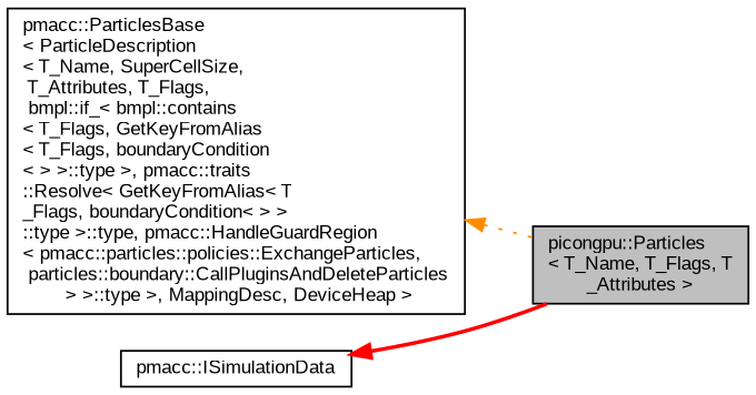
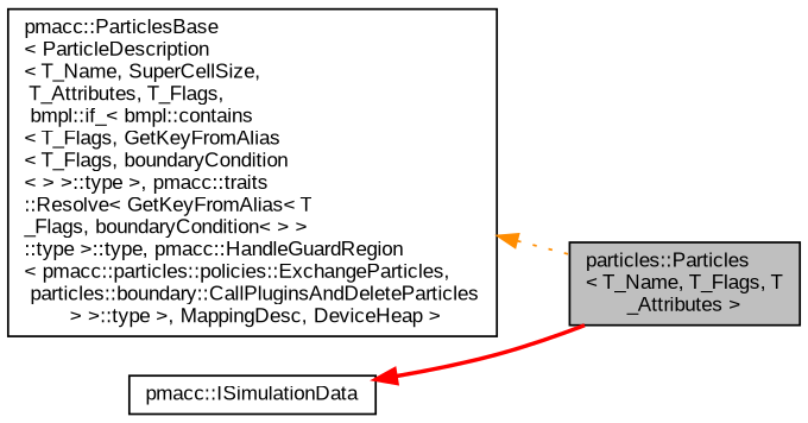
  digraph {
    fontname="Liberation Sans"
    rankdir=LR
    node [color=black fillcolor=white fontname="Liberation Sans" fontsize=10 shape=record style=filled]
    edge [dir=back fontname="Liberation Sans" fontsize=10 labelfontname=Helvetica labelfontsize=10]
-   n1 [fillcolor=grey75 fontcolor=black height=0.2 label="picongpu::Particles\l\< T_Name, T_Flags, T\l_Attributes \>" width=0.4]
+   n1 [fillcolor=grey75 fontcolor=black height=0.2 label="particles::Particles\l\< T_Name, T_Flags, T\l_Attributes \>" width=0.4]
    n2 [height=0.2 label="pmacc::ParticlesBase\l\< ParticleDescription\l\< T_Name, SuperCellSize,\l T_Attributes, T_Flags,\l bmpl::if_\< bmpl::contains\l\< T_Flags, GetKeyFromAlias\l\< T_Flags, boundaryCondition\l\< \> \>::type \>, pmacc::traits\l::Resolve\< GetKeyFromAlias\< T\l_Flags, boundaryCondition\< \> \>\l::type \>::type, pmacc::HandleGuardRegion\l\< pmacc::particles::policies::ExchangeParticles,\l particles::boundary::CallPluginsAndDeleteParticles\l \> \>::type \>, MappingDesc, DeviceHeap \>" width=0.4]
    n3 [height=0.2 label="pmacc::ISimulationData" width=0.4]
    n2 -> n1 [color=darkorange style=dotted]
    n3 -> n1 [color=red style=bold]
  }
